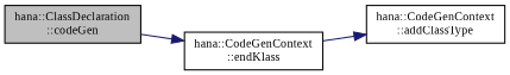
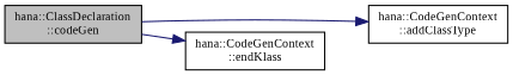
  digraph {
    fontname="Liberation Serif"
    rankdir=LR
    node [color=black fillcolor=white fontname="Liberation Serif" fontsize=10 shape=record style=filled]
    edge [color=midnightblue fontname="Liberation Serif" fontsize=10 labelfontname=Helvetica labelfontsize=10 style=solid]
    n1 [fillcolor=grey75 fontcolor=black height=0.2 label="hana::ClassDeclaration\l::codeGen" width=0.4]
    n2 [height=0.2 label="hana::CodeGenContext\l::addClassType" width=0.4]
    n3 [height=0.2 label="hana::CodeGenContext\l::endKlass" width=0.4]
-   n3 -> n2
+   n1 -> n2
    n1 -> n3
  }
